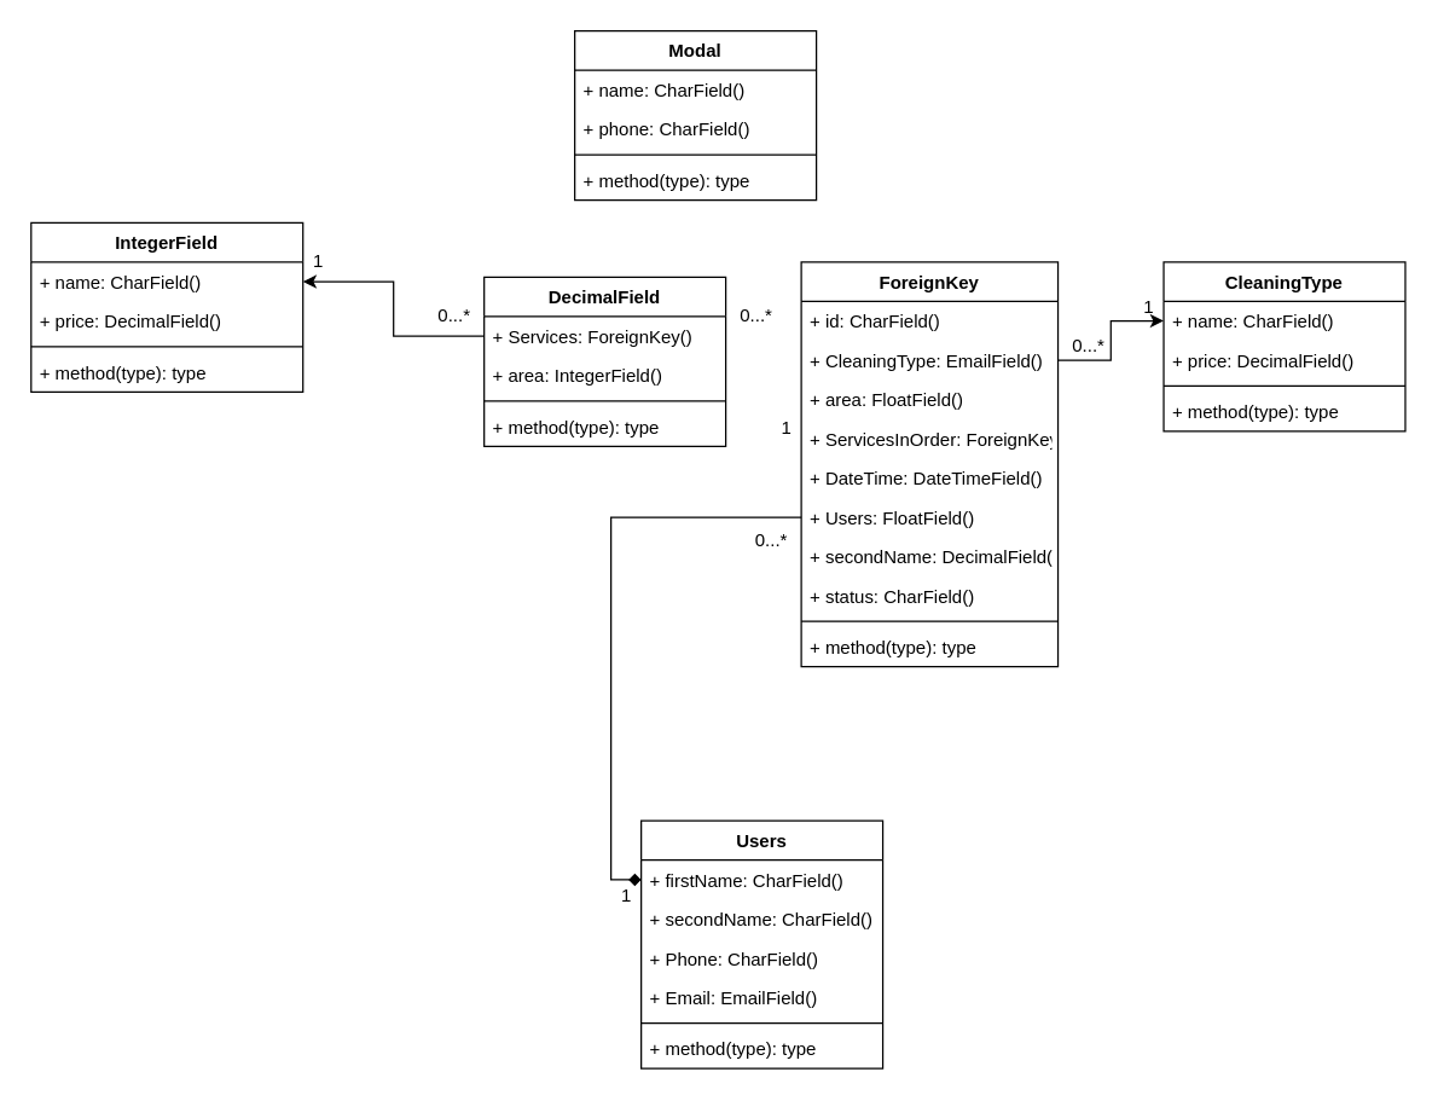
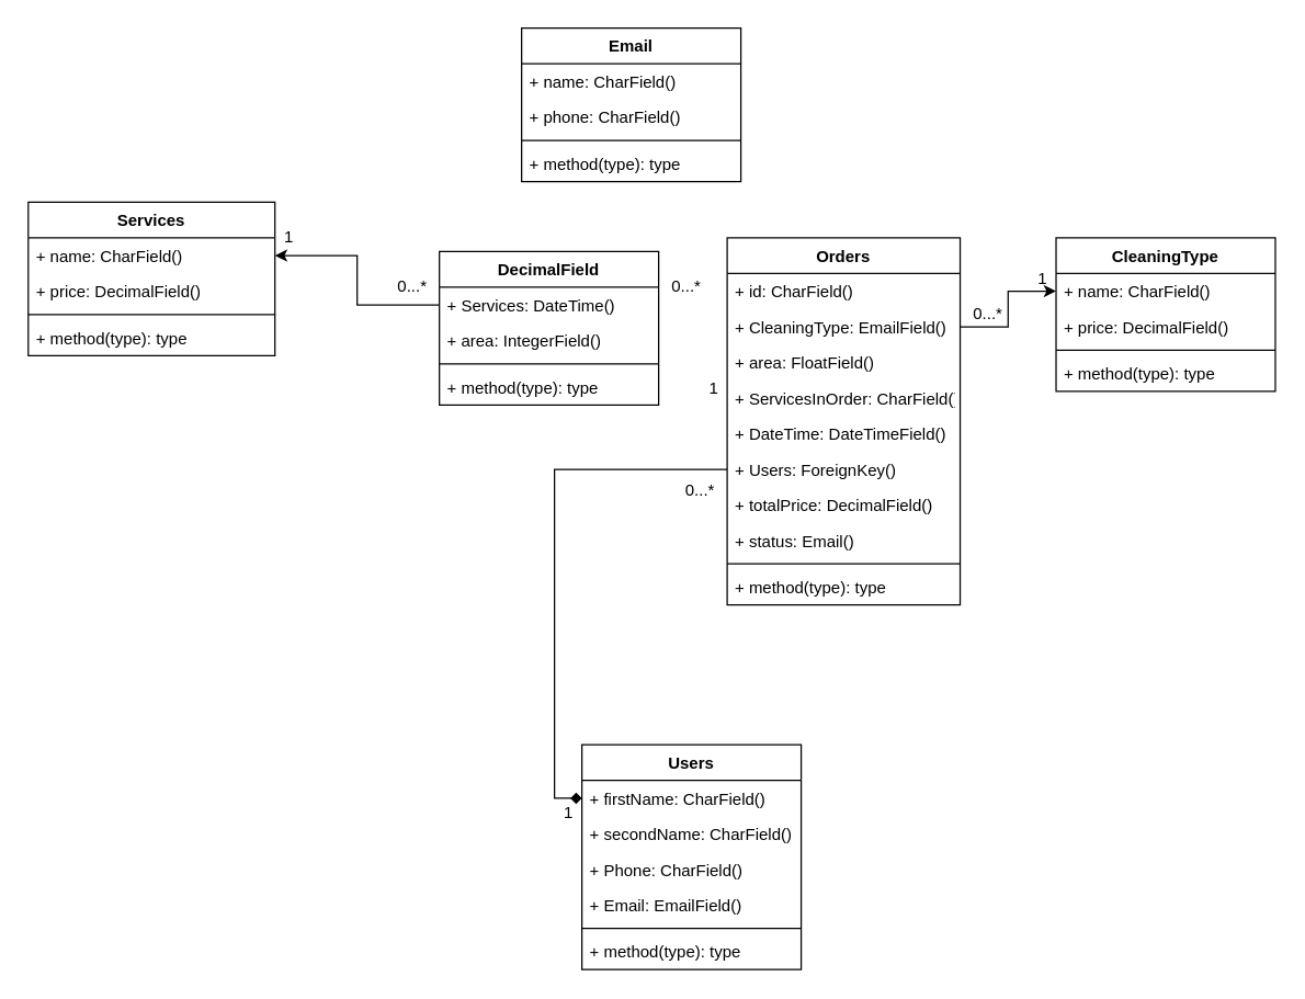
  <mxCell id="0" />
  <mxCell id="1" parent="0" />
- <mxCell id="2" value="Modal" style="swimlane;fontStyle=1;align=center;verticalAlign=top;childLayout=stackLayout;horizontal=1;startSize=26;horizontalStack=0;resizeParent=1;resizeParentMax=0;resizeLast=0;collapsible=1;marginBottom=0;" vertex="1" parent="1"><mxGeometry x="380" y="20" width="160" height="112" as="geometry" /></mxCell>
+ <mxCell id="2" value="Email" style="swimlane;fontStyle=1;align=center;verticalAlign=top;childLayout=stackLayout;horizontal=1;startSize=26;horizontalStack=0;resizeParent=1;resizeParentMax=0;resizeLast=0;collapsible=1;marginBottom=0;" vertex="1" parent="1"><mxGeometry x="380" y="20" width="160" height="112" as="geometry" /></mxCell>
  <mxCell id="3" value="+ name: CharField()" style="text;strokeColor=none;fillColor=none;align=left;verticalAlign=top;spacingLeft=4;spacingRight=4;overflow=hidden;rotatable=0;points=[[0,0.5],[1,0.5]];portConstraint=eastwest;" vertex="1" parent="2"><mxGeometry y="26" width="160" height="26" as="geometry" /></mxCell>
  <mxCell id="4" value="+ phone: CharField()" style="text;strokeColor=none;fillColor=none;align=left;verticalAlign=top;spacingLeft=4;spacingRight=4;overflow=hidden;rotatable=0;points=[[0,0.5],[1,0.5]];portConstraint=eastwest;" vertex="1" parent="2"><mxGeometry y="52" width="160" height="26" as="geometry" /></mxCell>
  <mxCell id="5" value="" style="line;strokeWidth=1;fillColor=none;align=left;verticalAlign=middle;spacingTop=-1;spacingLeft=3;spacingRight=3;rotatable=0;labelPosition=right;points=[];portConstraint=eastwest;" vertex="1" parent="2"><mxGeometry y="78" width="160" height="8" as="geometry" /></mxCell>
  <mxCell id="6" value="+ method(type): type" style="text;strokeColor=none;fillColor=none;align=left;verticalAlign=top;spacingLeft=4;spacingRight=4;overflow=hidden;rotatable=0;points=[[0,0.5],[1,0.5]];portConstraint=eastwest;" vertex="1" parent="2"><mxGeometry y="86" width="160" height="26" as="geometry" /></mxCell>
- <mxCell id="7" value="ForeignKey" style="swimlane;fontStyle=1;align=center;verticalAlign=top;childLayout=stackLayout;horizontal=1;startSize=26;horizontalStack=0;resizeParent=1;resizeParentMax=0;resizeLast=0;collapsible=1;marginBottom=0;" vertex="1" parent="1"><mxGeometry x="530" y="173" width="170" height="268" as="geometry" /></mxCell>
+ <mxCell id="7" value="Orders" style="swimlane;fontStyle=1;align=center;verticalAlign=top;childLayout=stackLayout;horizontal=1;startSize=26;horizontalStack=0;resizeParent=1;resizeParentMax=0;resizeLast=0;collapsible=1;marginBottom=0;" vertex="1" parent="1"><mxGeometry x="530" y="173" width="170" height="268" as="geometry" /></mxCell>
  <mxCell id="8" value="+ id: CharField()" style="text;strokeColor=none;fillColor=none;align=left;verticalAlign=top;spacingLeft=4;spacingRight=4;overflow=hidden;rotatable=0;points=[[0,0.5],[1,0.5]];portConstraint=eastwest;" vertex="1" parent="7"><mxGeometry y="26" width="170" height="26" as="geometry" /></mxCell>
  <mxCell id="9" value="+ CleaningType: EmailField()" style="text;strokeColor=none;fillColor=none;align=left;verticalAlign=top;spacingLeft=4;spacingRight=4;overflow=hidden;rotatable=0;points=[[0,0.5],[1,0.5]];portConstraint=eastwest;" vertex="1" parent="7"><mxGeometry y="52" width="170" height="26" as="geometry" /></mxCell>
  <mxCell id="10" value="+ area: FloatField()" style="text;strokeColor=none;fillColor=none;align=left;verticalAlign=top;spacingLeft=4;spacingRight=4;overflow=hidden;rotatable=0;points=[[0,0.5],[1,0.5]];portConstraint=eastwest;" vertex="1" parent="7"><mxGeometry y="78" width="170" height="26" as="geometry" /></mxCell>
- <mxCell id="11" value="+ ServicesInOrder: ForeignKey()" style="text;strokeColor=none;fillColor=none;align=left;verticalAlign=top;spacingLeft=4;spacingRight=4;overflow=hidden;rotatable=0;points=[[0,0.5],[1,0.5]];portConstraint=eastwest;" vertex="1" parent="7"><mxGeometry y="104" width="170" height="26" as="geometry" /></mxCell>
+ <mxCell id="11" value="+ ServicesInOrder: CharField()" style="text;strokeColor=none;fillColor=none;align=left;verticalAlign=top;spacingLeft=4;spacingRight=4;overflow=hidden;rotatable=0;points=[[0,0.5],[1,0.5]];portConstraint=eastwest;" vertex="1" parent="7"><mxGeometry y="104" width="170" height="26" as="geometry" /></mxCell>
  <mxCell id="12" value="+ DateTime: DateTimeField()" style="text;strokeColor=none;fillColor=none;align=left;verticalAlign=top;spacingLeft=4;spacingRight=4;overflow=hidden;rotatable=0;points=[[0,0.5],[1,0.5]];portConstraint=eastwest;" vertex="1" parent="7"><mxGeometry y="130" width="170" height="26" as="geometry" /></mxCell>
- <mxCell id="13" value="+ Users: FloatField()" style="text;strokeColor=none;fillColor=none;align=left;verticalAlign=top;spacingLeft=4;spacingRight=4;overflow=hidden;rotatable=0;points=[[0,0.5],[1,0.5]];portConstraint=eastwest;" vertex="1" parent="7"><mxGeometry y="156" width="170" height="26" as="geometry" /></mxCell>
- <mxCell id="14" value="+ secondName: DecimalField()" style="text;strokeColor=none;fillColor=none;align=left;verticalAlign=top;spacingLeft=4;spacingRight=4;overflow=hidden;rotatable=0;points=[[0,0.5],[1,0.5]];portConstraint=eastwest;" vertex="1" parent="7"><mxGeometry y="182" width="170" height="26" as="geometry" /></mxCell>
- <mxCell id="15" value="+ status: CharField()" style="text;strokeColor=none;fillColor=none;align=left;verticalAlign=top;spacingLeft=4;spacingRight=4;overflow=hidden;rotatable=0;points=[[0,0.5],[1,0.5]];portConstraint=eastwest;" vertex="1" parent="7"><mxGeometry y="208" width="170" height="26" as="geometry" /></mxCell>
+ <mxCell id="13" value="+ Users: ForeignKey()" style="text;strokeColor=none;fillColor=none;align=left;verticalAlign=top;spacingLeft=4;spacingRight=4;overflow=hidden;rotatable=0;points=[[0,0.5],[1,0.5]];portConstraint=eastwest;" vertex="1" parent="7"><mxGeometry y="156" width="170" height="26" as="geometry" /></mxCell>
+ <mxCell id="14" value="+ totalPrice: DecimalField()" style="text;strokeColor=none;fillColor=none;align=left;verticalAlign=top;spacingLeft=4;spacingRight=4;overflow=hidden;rotatable=0;points=[[0,0.5],[1,0.5]];portConstraint=eastwest;" vertex="1" parent="7"><mxGeometry y="182" width="170" height="26" as="geometry" /></mxCell>
+ <mxCell id="15" value="+ status: Email()" style="text;strokeColor=none;fillColor=none;align=left;verticalAlign=top;spacingLeft=4;spacingRight=4;overflow=hidden;rotatable=0;points=[[0,0.5],[1,0.5]];portConstraint=eastwest;" vertex="1" parent="7"><mxGeometry y="208" width="170" height="26" as="geometry" /></mxCell>
  <mxCell id="16" value="" style="line;strokeWidth=1;fillColor=none;align=left;verticalAlign=middle;spacingTop=-1;spacingLeft=3;spacingRight=3;rotatable=0;labelPosition=right;points=[];portConstraint=eastwest;" vertex="1" parent="7"><mxGeometry y="234" width="170" height="8" as="geometry" /></mxCell>
  <mxCell id="17" value="+ method(type): type" style="text;strokeColor=none;fillColor=none;align=left;verticalAlign=top;spacingLeft=4;spacingRight=4;overflow=hidden;rotatable=0;points=[[0,0.5],[1,0.5]];portConstraint=eastwest;" vertex="1" parent="7"><mxGeometry y="242" width="170" height="26" as="geometry" /></mxCell>
  <mxCell id="18" value="Users" style="swimlane;fontStyle=1;align=center;verticalAlign=top;childLayout=stackLayout;horizontal=1;startSize=26;horizontalStack=0;resizeParent=1;resizeParentMax=0;resizeLast=0;collapsible=1;marginBottom=0;" vertex="1" parent="1"><mxGeometry x="424" y="543" width="160" height="164" as="geometry" /></mxCell>
  <mxCell id="19" value="+ firstName: CharField()" style="text;strokeColor=none;fillColor=none;align=left;verticalAlign=top;spacingLeft=4;spacingRight=4;overflow=hidden;rotatable=0;points=[[0,0.5],[1,0.5]];portConstraint=eastwest;" vertex="1" parent="18"><mxGeometry y="26" width="160" height="26" as="geometry" /></mxCell>
  <mxCell id="20" value="+ secondName: CharField()" style="text;strokeColor=none;fillColor=none;align=left;verticalAlign=top;spacingLeft=4;spacingRight=4;overflow=hidden;rotatable=0;points=[[0,0.5],[1,0.5]];portConstraint=eastwest;" vertex="1" parent="18"><mxGeometry y="52" width="160" height="26" as="geometry" /></mxCell>
  <mxCell id="21" value="+ Phone: CharField()" style="text;strokeColor=none;fillColor=none;align=left;verticalAlign=top;spacingLeft=4;spacingRight=4;overflow=hidden;rotatable=0;points=[[0,0.5],[1,0.5]];portConstraint=eastwest;" vertex="1" parent="18"><mxGeometry y="78" width="160" height="26" as="geometry" /></mxCell>
  <mxCell id="22" value="+ Email: EmailField()" style="text;strokeColor=none;fillColor=none;align=left;verticalAlign=top;spacingLeft=4;spacingRight=4;overflow=hidden;rotatable=0;points=[[0,0.5],[1,0.5]];portConstraint=eastwest;" vertex="1" parent="18"><mxGeometry y="104" width="160" height="26" as="geometry" /></mxCell>
  <mxCell id="23" value="" style="line;strokeWidth=1;fillColor=none;align=left;verticalAlign=middle;spacingTop=-1;spacingLeft=3;spacingRight=3;rotatable=0;labelPosition=right;points=[];portConstraint=eastwest;" vertex="1" parent="18"><mxGeometry y="130" width="160" height="8" as="geometry" /></mxCell>
  <mxCell id="24" value="+ method(type): type" style="text;strokeColor=none;fillColor=none;align=left;verticalAlign=top;spacingLeft=4;spacingRight=4;overflow=hidden;rotatable=0;points=[[0,0.5],[1,0.5]];portConstraint=eastwest;" vertex="1" parent="18"><mxGeometry y="138" width="160" height="26" as="geometry" /></mxCell>
  <mxCell id="25" value="CleaningType" style="swimlane;fontStyle=1;align=center;verticalAlign=top;childLayout=stackLayout;horizontal=1;startSize=26;horizontalStack=0;resizeParent=1;resizeParentMax=0;resizeLast=0;collapsible=1;marginBottom=0;" vertex="1" parent="1"><mxGeometry x="770" y="173" width="160" height="112" as="geometry" /></mxCell>
  <mxCell id="26" value="+ name: CharField()" style="text;strokeColor=none;fillColor=none;align=left;verticalAlign=top;spacingLeft=4;spacingRight=4;overflow=hidden;rotatable=0;points=[[0,0.5],[1,0.5]];portConstraint=eastwest;" vertex="1" parent="25"><mxGeometry y="26" width="160" height="26" as="geometry" /></mxCell>
  <mxCell id="27" value="+ price: DecimalField()" style="text;strokeColor=none;fillColor=none;align=left;verticalAlign=top;spacingLeft=4;spacingRight=4;overflow=hidden;rotatable=0;points=[[0,0.5],[1,0.5]];portConstraint=eastwest;" vertex="1" parent="25"><mxGeometry y="52" width="160" height="26" as="geometry" /></mxCell>
  <mxCell id="28" value="" style="line;strokeWidth=1;fillColor=none;align=left;verticalAlign=middle;spacingTop=-1;spacingLeft=3;spacingRight=3;rotatable=0;labelPosition=right;points=[];portConstraint=eastwest;" vertex="1" parent="25"><mxGeometry y="78" width="160" height="8" as="geometry" /></mxCell>
  <mxCell id="29" value="+ method(type): type" style="text;strokeColor=none;fillColor=none;align=left;verticalAlign=top;spacingLeft=4;spacingRight=4;overflow=hidden;rotatable=0;points=[[0,0.5],[1,0.5]];portConstraint=eastwest;" vertex="1" parent="25"><mxGeometry y="86" width="160" height="26" as="geometry" /></mxCell>
- <mxCell id="30" value="IntegerField" style="swimlane;fontStyle=1;align=center;verticalAlign=top;childLayout=stackLayout;horizontal=1;startSize=26;horizontalStack=0;resizeParent=1;resizeParentMax=0;resizeLast=0;collapsible=1;marginBottom=0;" vertex="1" parent="1"><mxGeometry x="20" y="147" width="180" height="112" as="geometry" /></mxCell>
+ <mxCell id="30" value="Services" style="swimlane;fontStyle=1;align=center;verticalAlign=top;childLayout=stackLayout;horizontal=1;startSize=26;horizontalStack=0;resizeParent=1;resizeParentMax=0;resizeLast=0;collapsible=1;marginBottom=0;" vertex="1" parent="1"><mxGeometry x="20" y="147" width="180" height="112" as="geometry" /></mxCell>
  <mxCell id="31" value="+ name: CharField()" style="text;strokeColor=none;fillColor=none;align=left;verticalAlign=top;spacingLeft=4;spacingRight=4;overflow=hidden;rotatable=0;points=[[0,0.5],[1,0.5]];portConstraint=eastwest;" vertex="1" parent="30"><mxGeometry y="26" width="180" height="26" as="geometry" /></mxCell>
  <mxCell id="32" value="+ price: DecimalField()" style="text;strokeColor=none;fillColor=none;align=left;verticalAlign=top;spacingLeft=4;spacingRight=4;overflow=hidden;rotatable=0;points=[[0,0.5],[1,0.5]];portConstraint=eastwest;" vertex="1" parent="30"><mxGeometry y="52" width="180" height="26" as="geometry" /></mxCell>
  <mxCell id="33" value="" style="line;strokeWidth=1;fillColor=none;align=left;verticalAlign=middle;spacingTop=-1;spacingLeft=3;spacingRight=3;rotatable=0;labelPosition=right;points=[];portConstraint=eastwest;" vertex="1" parent="30"><mxGeometry y="78" width="180" height="8" as="geometry" /></mxCell>
  <mxCell id="34" value="+ method(type): type" style="text;strokeColor=none;fillColor=none;align=left;verticalAlign=top;spacingLeft=4;spacingRight=4;overflow=hidden;rotatable=0;points=[[0,0.5],[1,0.5]];portConstraint=eastwest;" vertex="1" parent="30"><mxGeometry y="86" width="180" height="26" as="geometry" /></mxCell>
  <mxCell id="35" style="edgeStyle=orthogonalEdgeStyle;rounded=0;orthogonalLoop=1;jettySize=auto;html=1;exitX=1;exitY=0.5;exitDx=0;exitDy=0;entryX=0;entryY=0.5;entryDx=0;entryDy=0;" edge="1" parent="1" source="9" target="26"><mxGeometry relative="1" as="geometry" /></mxCell>
  <mxCell id="36" style="edgeStyle=orthogonalEdgeStyle;rounded=0;orthogonalLoop=1;jettySize=auto;html=1;exitX=0;exitY=0.5;exitDx=0;exitDy=0;entryX=0;entryY=0.5;entryDx=0;entryDy=0;endArrow=diamond;" edge="1" parent="1" source="13" target="19"><mxGeometry relative="1" as="geometry" /></mxCell>
  <mxCell id="37" value="DecimalField" style="swimlane;fontStyle=1;align=center;verticalAlign=top;childLayout=stackLayout;horizontal=1;startSize=26;horizontalStack=0;resizeParent=1;resizeParentMax=0;resizeLast=0;collapsible=1;marginBottom=0;" vertex="1" parent="1"><mxGeometry x="320" y="183" width="160" height="112" as="geometry" /></mxCell>
- <mxCell id="38" value="+ Services: ForeignKey()" style="text;strokeColor=none;fillColor=none;align=left;verticalAlign=top;spacingLeft=4;spacingRight=4;overflow=hidden;rotatable=0;points=[[0,0.5],[1,0.5]];portConstraint=eastwest;" vertex="1" parent="37"><mxGeometry y="26" width="160" height="26" as="geometry" /></mxCell>
+ <mxCell id="38" value="+ Services: DateTime()" style="text;strokeColor=none;fillColor=none;align=left;verticalAlign=top;spacingLeft=4;spacingRight=4;overflow=hidden;rotatable=0;points=[[0,0.5],[1,0.5]];portConstraint=eastwest;" vertex="1" parent="37"><mxGeometry y="26" width="160" height="26" as="geometry" /></mxCell>
  <mxCell id="39" value="+ area: IntegerField()" style="text;strokeColor=none;fillColor=none;align=left;verticalAlign=top;spacingLeft=4;spacingRight=4;overflow=hidden;rotatable=0;points=[[0,0.5],[1,0.5]];portConstraint=eastwest;" vertex="1" parent="37"><mxGeometry y="52" width="160" height="26" as="geometry" /></mxCell>
  <mxCell id="40" value="" style="line;strokeWidth=1;fillColor=none;align=left;verticalAlign=middle;spacingTop=-1;spacingLeft=3;spacingRight=3;rotatable=0;labelPosition=right;points=[];portConstraint=eastwest;" vertex="1" parent="37"><mxGeometry y="78" width="160" height="8" as="geometry" /></mxCell>
  <mxCell id="41" value="+ method(type): type" style="text;strokeColor=none;fillColor=none;align=left;verticalAlign=top;spacingLeft=4;spacingRight=4;overflow=hidden;rotatable=0;points=[[0,0.5],[1,0.5]];portConstraint=eastwest;" vertex="1" parent="37"><mxGeometry y="86" width="160" height="26" as="geometry" /></mxCell>
  <mxCell id="42" style="edgeStyle=orthogonalEdgeStyle;rounded=0;orthogonalLoop=1;jettySize=auto;html=1;exitX=0;exitY=0.5;exitDx=0;exitDy=0;entryX=1;entryY=0.5;entryDx=0;entryDy=0;" edge="1" parent="1" source="38" target="31"><mxGeometry relative="1" as="geometry" /></mxCell>
  <mxCell id="43" value="1" style="text;html=1;align=center;verticalAlign=middle;resizable=0;points=[];autosize=1;strokeColor=none;fillColor=none;" vertex="1" parent="1"><mxGeometry x="750" y="193" width="20" height="20" as="geometry" /></mxCell>
  <mxCell id="44" value="0...*" style="text;html=1;align=center;verticalAlign=middle;resizable=0;points=[];autosize=1;strokeColor=none;fillColor=none;" vertex="1" parent="1"><mxGeometry x="700" y="219" width="40" height="20" as="geometry" /></mxCell>
  <mxCell id="45" value="1" style="text;html=1;align=center;verticalAlign=middle;resizable=0;points=[];autosize=1;strokeColor=none;fillColor=none;" vertex="1" parent="1"><mxGeometry x="404" y="583" width="20" height="20" as="geometry" /></mxCell>
  <mxCell id="46" value="0...*" style="text;html=1;align=center;verticalAlign=middle;resizable=0;points=[];autosize=1;strokeColor=none;fillColor=none;" vertex="1" parent="1"><mxGeometry x="490" y="347.5" width="40" height="20" as="geometry" /></mxCell>
  <mxCell id="47" value="1" style="text;html=1;align=center;verticalAlign=middle;resizable=0;points=[];autosize=1;strokeColor=none;fillColor=none;" vertex="1" parent="1"><mxGeometry x="200" y="163" width="20" height="20" as="geometry" /></mxCell>
  <mxCell id="48" value="0...*" style="text;html=1;align=center;verticalAlign=middle;resizable=0;points=[];autosize=1;strokeColor=none;fillColor=none;" vertex="1" parent="1"><mxGeometry x="280" y="199" width="40" height="20" as="geometry" /></mxCell>
  <mxCell id="49" value="0...*" style="text;html=1;align=center;verticalAlign=middle;resizable=0;points=[];autosize=1;strokeColor=none;fillColor=none;" vertex="1" parent="1"><mxGeometry x="480" y="199" width="40" height="20" as="geometry" /></mxCell>
  <mxCell id="50" value="1" style="text;html=1;align=center;verticalAlign=middle;resizable=0;points=[];autosize=1;strokeColor=none;fillColor=none;" vertex="1" parent="1"><mxGeometry x="510" y="273" width="20" height="20" as="geometry" /></mxCell>
